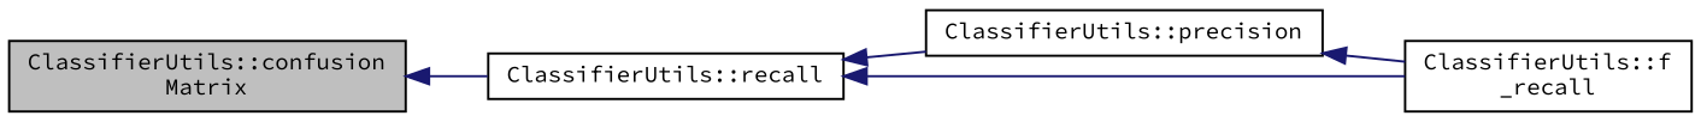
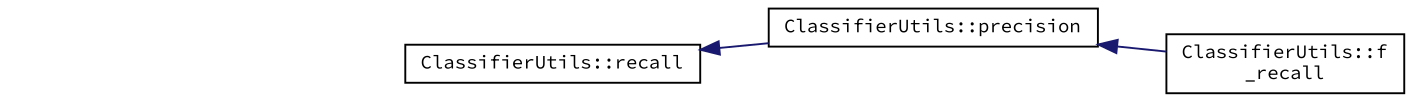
  digraph {
    fontname="Source Code Pro"
    rankdir=LR
    node [color=black fontname="Source Code Pro" fontsize=10 shape=record]
    edge [color=midnightblue dir=back fontname="Source Code Pro" fontsize=10 labelfontname=Helvetica labelfontsize=10 style=solid]
-   n1 [fillcolor=grey75 fontcolor=black height=0.2 label="ClassifierUtils::confusion\lMatrix" style=filled width=0.4]
    n2 [height=0.2 label="ClassifierUtils::recall" width=0.4]
    n3 [height=0.2 label="ClassifierUtils::precision" width=0.4]
    n4 [height=0.2 label="ClassifierUtils::f\l_recall" width=0.4]
-   n1 -> n2
    n2 -> n3
-   n2 -> n4
    n3 -> n4
  }
